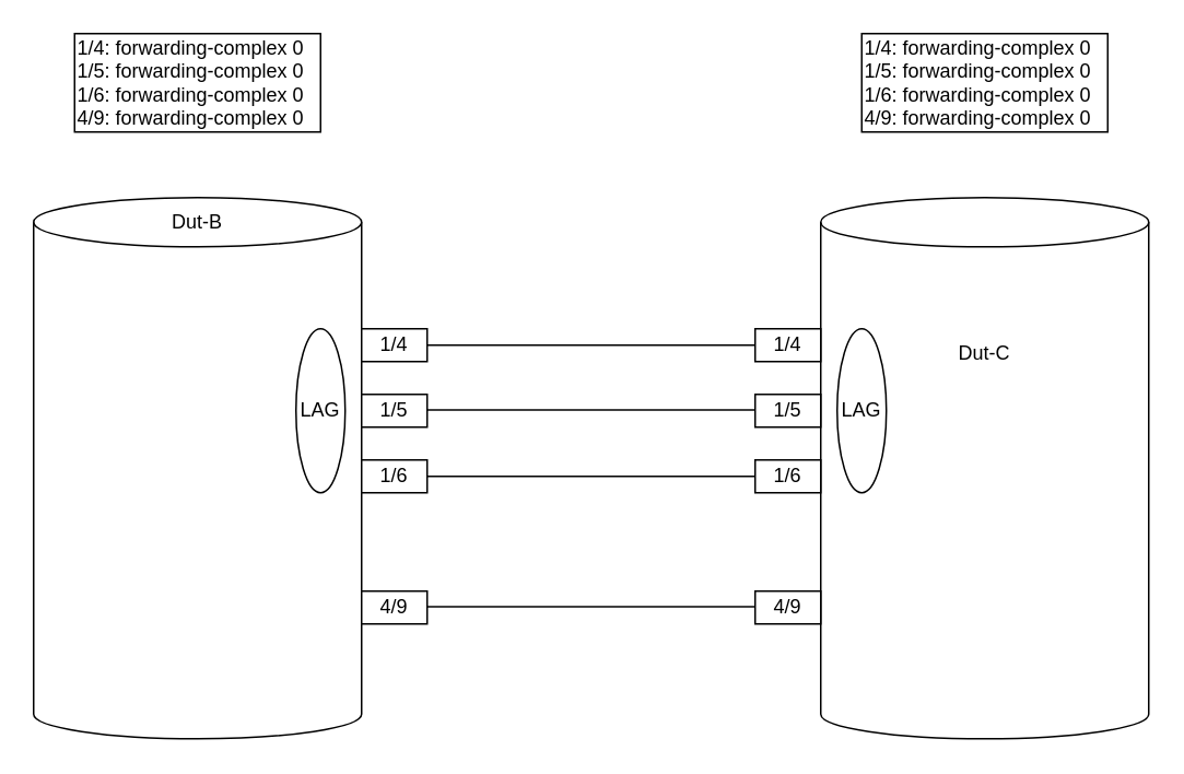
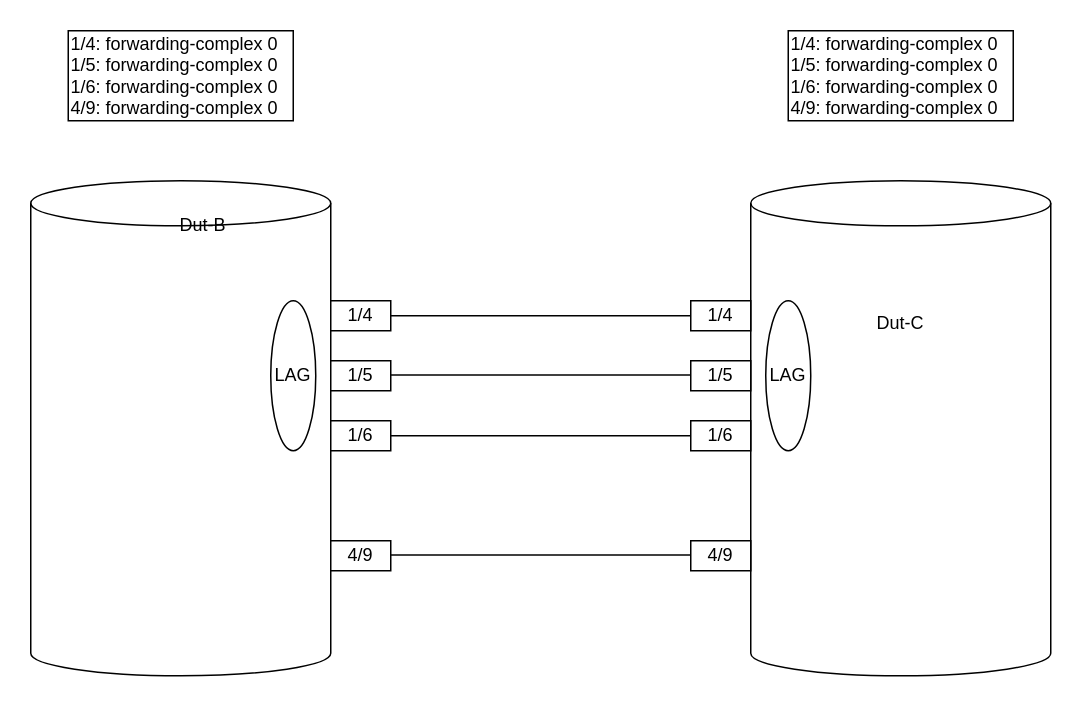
  <mxCell id="0" />
  <mxCell id="1" parent="0" />
  <mxCell id="2" value="" style="shape=cylinder3;whiteSpace=wrap;html=1;boundedLbl=1;backgroundOutline=1;size=15;" vertex="1" parent="1"><mxGeometry x="20" y="120" width="200" height="330" as="geometry" /></mxCell>
- <mxCell id="3" value="Dut-B" style="text;html=1;align=center;verticalAlign=middle;whiteSpace=wrap;rounded=0;" vertex="1" parent="1"><mxGeometry x="90" y="120" width="60" height="30" as="geometry" /></mxCell>
+ <mxCell id="3" value="Dut-B" style="text;html=1;align=center;verticalAlign=middle;whiteSpace=wrap;rounded=0;" vertex="1" parent="1"><mxGeometry x="105" y="135" width="60" height="30" as="geometry" /></mxCell>
  <mxCell id="4" value="" style="shape=cylinder3;whiteSpace=wrap;html=1;boundedLbl=1;backgroundOutline=1;size=15;" vertex="1" parent="1"><mxGeometry x="500" y="120" width="200" height="330" as="geometry" /></mxCell>
  <mxCell id="5" value="Dut-C" style="text;html=1;align=center;verticalAlign=middle;whiteSpace=wrap;rounded=0;" vertex="1" parent="1"><mxGeometry x="570" y="200" width="60" height="30" as="geometry" /></mxCell>
  <mxCell id="6" value="4/9" style="rounded=0;whiteSpace=wrap;html=1;" vertex="1" parent="1"><mxGeometry x="220" y="360" width="40" height="20" as="geometry" /></mxCell>
  <mxCell id="7" value="LAG" style="ellipse;whiteSpace=wrap;html=1;" vertex="1" parent="1"><mxGeometry x="180" y="200" width="30" height="100" as="geometry" /></mxCell>
  <mxCell id="8" value="" style="group" vertex="1" connectable="0" parent="1"><mxGeometry x="220" y="200" width="40" height="100" as="geometry" /></mxCell>
  <mxCell id="9" value="1/4" style="rounded=0;whiteSpace=wrap;html=1;" vertex="1" parent="8"><mxGeometry width="40" height="20" as="geometry" /></mxCell>
  <mxCell id="10" value="1/5" style="rounded=0;whiteSpace=wrap;html=1;" vertex="1" parent="8"><mxGeometry y="40" width="40" height="20" as="geometry" /></mxCell>
  <mxCell id="11" value="1/6" style="rounded=0;whiteSpace=wrap;html=1;" vertex="1" parent="8"><mxGeometry y="80" width="40" height="20" as="geometry" /></mxCell>
  <mxCell id="12" value="" style="group" vertex="1" connectable="0" parent="1"><mxGeometry x="460" y="200" width="40" height="100" as="geometry" /></mxCell>
  <mxCell id="13" value="1/4" style="rounded=0;whiteSpace=wrap;html=1;" vertex="1" parent="12"><mxGeometry width="40" height="20" as="geometry" /></mxCell>
  <mxCell id="14" value="1/5" style="rounded=0;whiteSpace=wrap;html=1;" vertex="1" parent="12"><mxGeometry y="40" width="40" height="20" as="geometry" /></mxCell>
  <mxCell id="15" value="1/6" style="rounded=0;whiteSpace=wrap;html=1;" vertex="1" parent="12"><mxGeometry y="80" width="40" height="20" as="geometry" /></mxCell>
  <mxCell id="16" value="LAG" style="ellipse;whiteSpace=wrap;html=1;" vertex="1" parent="1"><mxGeometry x="510" y="200" width="30" height="100" as="geometry" /></mxCell>
  <mxCell id="17" value="1/4: forwarding-complex 0&lt;div&gt;1/5:&amp;nbsp;forwarding-complex 0&lt;/div&gt;&lt;div&gt;1/6:&amp;nbsp;forwarding-complex 0&lt;br&gt;&lt;/div&gt;&lt;div&gt;4/9:&amp;nbsp;forwarding-complex 0&lt;br&gt;&lt;/div&gt;" style="rounded=0;whiteSpace=wrap;html=1;align=left;" vertex="1" parent="1"><mxGeometry x="45" y="20" width="150" height="60" as="geometry" /></mxCell>
  <mxCell id="18" value="1/4: forwarding-complex 0&lt;div&gt;1/5:&amp;nbsp;forwarding-complex 0&lt;/div&gt;&lt;div&gt;1/6:&amp;nbsp;forwarding-complex 0&lt;br&gt;&lt;/div&gt;&lt;div&gt;4/9:&amp;nbsp;forwarding-complex 0&lt;br&gt;&lt;/div&gt;" style="rounded=0;whiteSpace=wrap;html=1;align=left;" vertex="1" parent="1"><mxGeometry x="525" y="20" width="150" height="60" as="geometry" /></mxCell>
  <mxCell id="19" value="4/9" style="rounded=0;whiteSpace=wrap;html=1;" vertex="1" parent="1"><mxGeometry x="460" y="360" width="40" height="20" as="geometry" /></mxCell>
  <mxCell id="20" value="" style="endArrow=none;html=1;rounded=0;entryX=0;entryY=0.5;entryDx=0;entryDy=0;exitX=1;exitY=0.5;exitDx=0;exitDy=0;" edge="1" parent="1" source="9" target="13"><mxGeometry width="50" height="50" relative="1" as="geometry"><mxPoint x="510" y="280" as="sourcePoint" /><mxPoint x="560" y="230" as="targetPoint" /></mxGeometry></mxCell>
  <mxCell id="21" value="" style="endArrow=none;html=1;rounded=0;entryX=0;entryY=0.5;entryDx=0;entryDy=0;exitX=1;exitY=0.5;exitDx=0;exitDy=0;" edge="1" parent="1"><mxGeometry width="50" height="50" relative="1" as="geometry"><mxPoint x="260" y="249.5" as="sourcePoint" /><mxPoint x="460" y="249.5" as="targetPoint" /></mxGeometry></mxCell>
  <mxCell id="22" value="" style="endArrow=none;html=1;rounded=0;entryX=0;entryY=0.5;entryDx=0;entryDy=0;exitX=1;exitY=0.5;exitDx=0;exitDy=0;" edge="1" parent="1"><mxGeometry width="50" height="50" relative="1" as="geometry"><mxPoint x="260" y="290" as="sourcePoint" /><mxPoint x="460" y="290" as="targetPoint" /></mxGeometry></mxCell>
  <mxCell id="23" value="" style="endArrow=none;html=1;rounded=0;entryX=0;entryY=0.5;entryDx=0;entryDy=0;exitX=1;exitY=0.5;exitDx=0;exitDy=0;" edge="1" parent="1"><mxGeometry width="50" height="50" relative="1" as="geometry"><mxPoint x="260" y="369.5" as="sourcePoint" /><mxPoint x="460" y="369.5" as="targetPoint" /></mxGeometry></mxCell>
